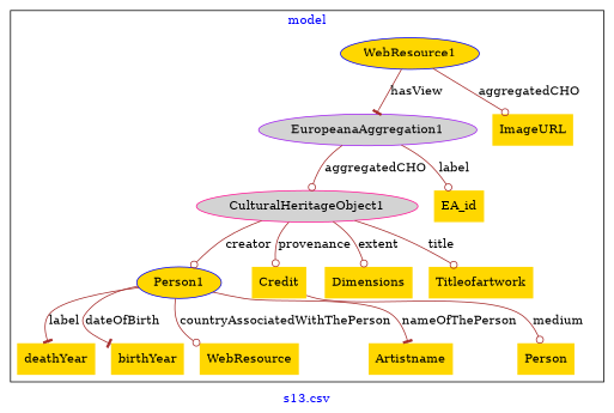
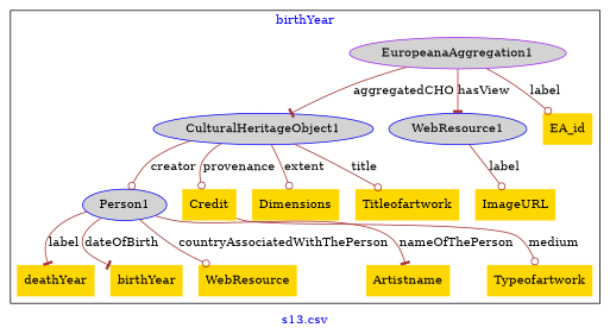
  digraph {
    fontcolor=blue
    label="s13.csv"
    remincross=true
    node [color=blue fillcolor=gold style=filled shape=plaintext]
    edge [arrowhead=odot color=brown fontcolor=black]
-   n1 [color=deeppink fillcolor=lightgray label=CulturalHeritageObject1 shape=""]
-   n2 [label=Person1 shape=""]
+   n1 [fillcolor=lightgray label=CulturalHeritageObject1 shape=""]
+   n2 [fillcolor=lightgray label=Person1 shape=""]
    n3 [color=purple fillcolor=lightgray label=EuropeanaAggregation1 shape=""]
-   n4 [label=WebResource1 shape=""]
+   n4 [fillcolor=lightgray label=WebResource1 shape=""]
    n5 [color=deeppink label=EA_id]
    n6 [label=ImageURL]
    n7 [color=deeppink label=deathYear]
    n8 [color=red label=birthYear]
    n9 [label=WebResource]
    n10 [label=Artistname]
    n11 [color=deeppink label=Credit]
    n12 [label=Dimensions]
-   n13 [label=Person]
+   n13 [label=Typeofartwork]
    n14 [color=purple label=Titleofartwork]
    subgraph cluster_1 {
-     label=model
+     label=birthYear
      n1
      n2
      n3
      n4
      n5
      n6
      n7
      n8
      n9
      n10
      n11
      n12
      n13
      n14
    }
    n1 -> n2 [label=creator]
    n1 -> n11 [label=provenance]
    n1 -> n12 [label=extent]
    n1 -> n14 [label=title]
    n2 -> n7 [arrowhead=tee label=label]
    n2 -> n8 [arrowhead=tee label=dateOfBirth]
    n2 -> n9 [label=countryAssociatedWithThePerson]
    n2 -> n10 [arrowhead=tee label=nameOfThePerson]
-   n3 -> n1 [label=aggregatedCHO]
-   n4 -> n3 [arrowhead=tee label=hasView]
+   n3 -> n1 [arrowhead=tee label=aggregatedCHO]
+   n3 -> n4 [arrowhead=tee label=hasView]
    n3 -> n5 [label=label]
-   n4 -> n6 [label=aggregatedCHO]
+   n4 -> n6 [label=label]
    n11 -> n13 [label=medium]
  }
